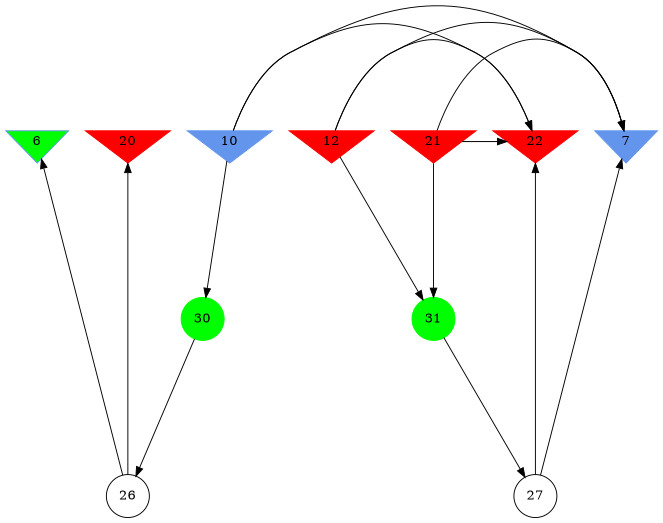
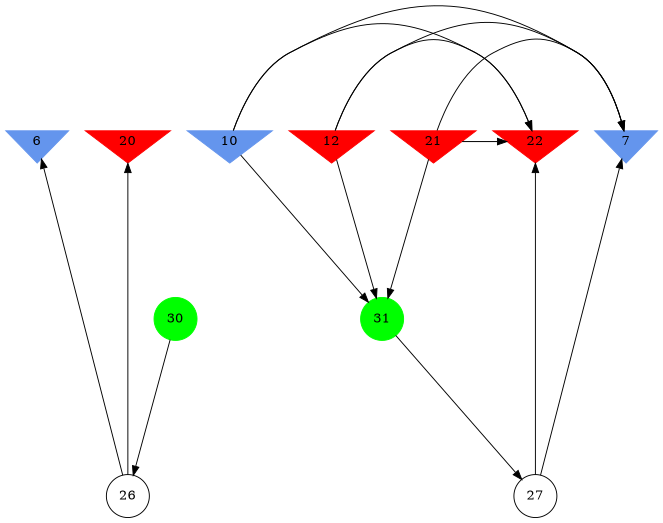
  digraph {
    ranksep=2.0
    node [color=red shape=invtriangle style=filled]
-   6 [color=cornflowerblue fillcolor=green]
+   6 [color=cornflowerblue]
    7 [color=cornflowerblue]
    10 [color=cornflowerblue]
    12
    20
    21
    22
    26 [color=black shape=circle style=""]
    27 [color=black shape=circle style=""]
    30 [color=green shape=circle]
    31 [color=green shape=circle]
    subgraph sub_1 {
      rank=same
      6
      7
      10
      12
      20
      21
      22
    }
    subgraph sub_2 {
      rank=same
      26
      27
    }
    subgraph sub_3 {
      rank=same
      30
      31
    }
    10 -> 7
    10 -> 22
-   10 -> 30
+   10 -> 31
    12 -> 7
    12 -> 22
    12 -> 31
    21 -> 7
    21 -> 22
    21 -> 31
    26 -> 6
    26 -> 20
    27 -> 7
    27 -> 22
    30 -> 26
    31 -> 27
  }
